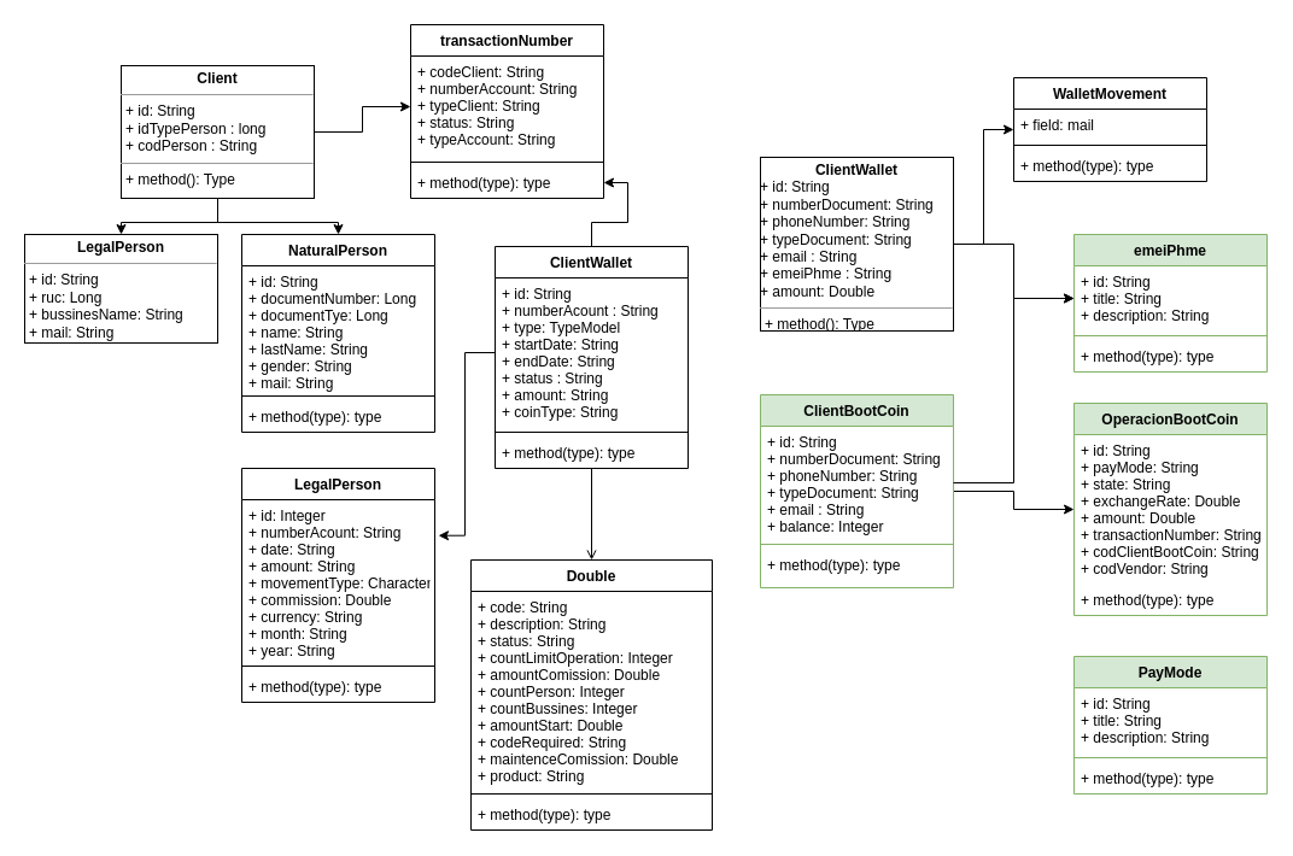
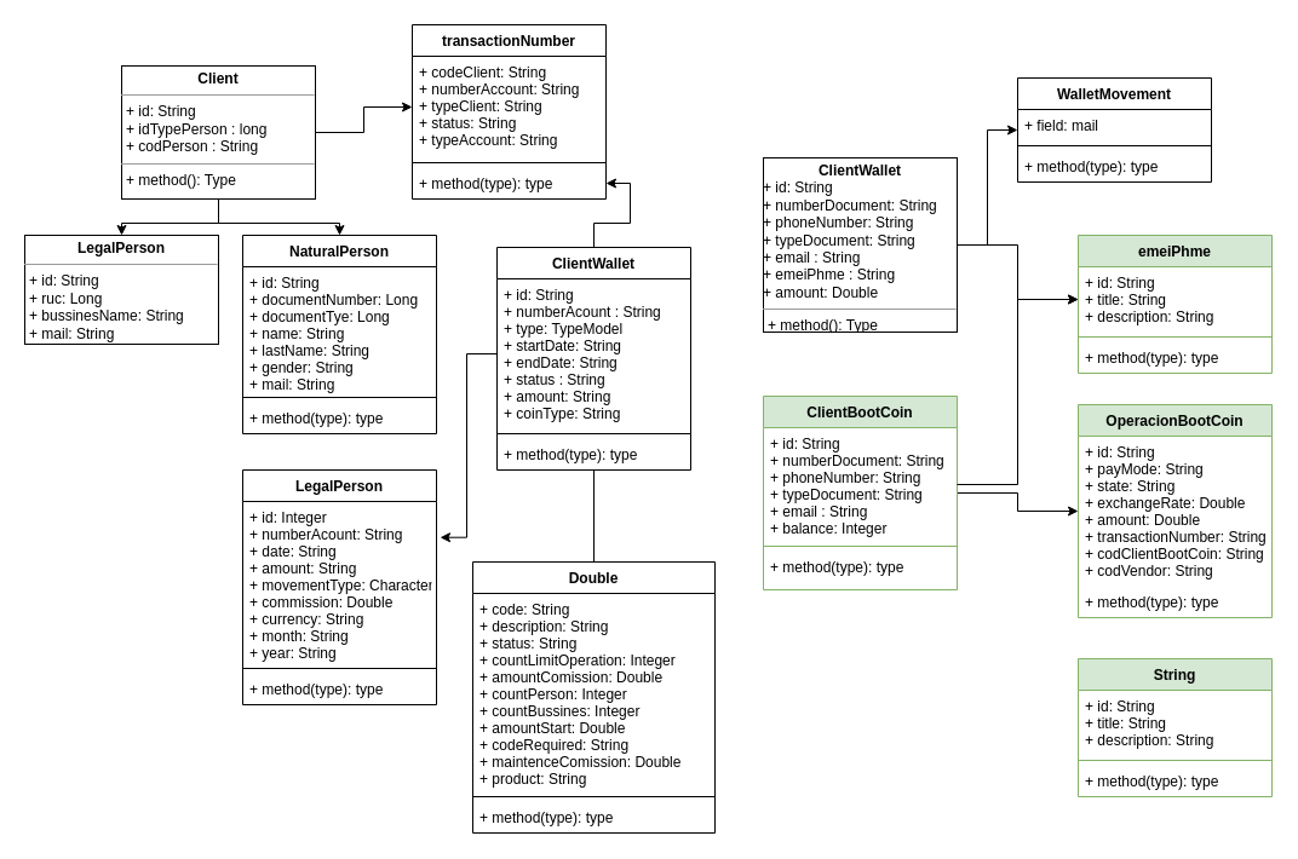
  <mxCell id="0" />
  <mxCell id="1" parent="0" />
  <mxCell id="2" style="edgeStyle=orthogonalEdgeStyle;rounded=0;orthogonalLoop=1;jettySize=auto;html=1;" parent="1" source="5" target="6" edge="1"><mxGeometry relative="1" as="geometry" /></mxCell>
  <mxCell id="3" style="edgeStyle=orthogonalEdgeStyle;rounded=0;orthogonalLoop=1;jettySize=auto;html=1;" parent="1" source="5" target="7" edge="1"><mxGeometry relative="1" as="geometry" /></mxCell>
  <mxCell id="4" style="edgeStyle=orthogonalEdgeStyle;rounded=0;orthogonalLoop=1;jettySize=auto;html=1;" parent="1" source="5" target="26" edge="1"><mxGeometry relative="1" as="geometry" /></mxCell>
  <mxCell id="5" value="&lt;p style=&quot;margin:0px;margin-top:4px;text-align:center;&quot;&gt;&lt;b&gt;Client&lt;/b&gt;&lt;/p&gt;&lt;hr size=&quot;1&quot;&gt;&lt;p style=&quot;margin:0px;margin-left:4px;&quot;&gt;+ id&lt;span style=&quot;background-color: initial;&quot;&gt;: String&lt;/span&gt;&lt;/p&gt;&lt;p style=&quot;margin:0px;margin-left:4px;&quot;&gt;&lt;span style=&quot;background-color: initial;&quot;&gt;+ idTypePerson : long&lt;/span&gt;&lt;/p&gt;&lt;p style=&quot;margin:0px;margin-left:4px;&quot;&gt;&lt;span style=&quot;background-color: initial;&quot;&gt;+ codPerson : String&lt;/span&gt;&lt;/p&gt;&lt;hr size=&quot;1&quot;&gt;&lt;p style=&quot;margin:0px;margin-left:4px;&quot;&gt;+ method(): Type&lt;/p&gt;" style="verticalAlign=top;align=left;overflow=fill;fontSize=12;fontFamily=Helvetica;html=1;" parent="1" vertex="1"><mxGeometry x="100" y="54" width="160" height="110" as="geometry" /></mxCell>
  <mxCell id="6" value="&lt;p style=&quot;margin:0px;margin-top:4px;text-align:center;&quot;&gt;&lt;b&gt;LegalPerson&lt;/b&gt;&lt;/p&gt;&lt;hr size=&quot;1&quot;&gt;&lt;p style=&quot;margin:0px;margin-left:4px;&quot;&gt;+ id&lt;span style=&quot;background-color: initial;&quot;&gt;: String&lt;/span&gt;&lt;/p&gt;&lt;p style=&quot;margin:0px;margin-left:4px;&quot;&gt;&lt;span style=&quot;background-color: initial;&quot;&gt;+ ruc: Long&lt;/span&gt;&lt;/p&gt;&lt;p style=&quot;margin:0px;margin-left:4px;&quot;&gt;&lt;span style=&quot;background-color: initial;&quot;&gt;+ bussinesName: String&lt;/span&gt;&lt;/p&gt;&lt;p style=&quot;margin:0px;margin-left:4px;&quot;&gt;&lt;span style=&quot;background-color: initial;&quot;&gt;+ mail: String&lt;/span&gt;&lt;/p&gt;&lt;hr size=&quot;1&quot;&gt;&lt;p style=&quot;margin:0px;margin-left:4px;&quot;&gt;+ method(): Type&lt;/p&gt;" style="verticalAlign=top;align=left;overflow=fill;fontSize=12;fontFamily=Helvetica;html=1;" parent="1" vertex="1"><mxGeometry x="20" y="194" width="160" height="90" as="geometry" /></mxCell>
  <mxCell id="7" value="NaturalPerson" style="swimlane;fontStyle=1;align=center;verticalAlign=top;childLayout=stackLayout;horizontal=1;startSize=26;horizontalStack=0;resizeParent=1;resizeParentMax=0;resizeLast=0;collapsible=1;marginBottom=0;" parent="1" vertex="1"><mxGeometry x="200" y="194" width="160" height="164" as="geometry" /></mxCell>
  <mxCell id="8" value="+ id: String&#10;+ documentNumber: Long&#10;+ documentTye: Long&#10;+ name: String&#10;+ lastName: String&#10;+ gender: String&#10;+ mail: String" style="text;strokeColor=none;fillColor=none;align=left;verticalAlign=top;spacingLeft=4;spacingRight=4;overflow=hidden;rotatable=0;points=[[0,0.5],[1,0.5]];portConstraint=eastwest;" parent="7" vertex="1"><mxGeometry y="26" width="160" height="104" as="geometry" /></mxCell>
  <mxCell id="9" value="" style="line;strokeWidth=1;fillColor=none;align=left;verticalAlign=middle;spacingTop=-1;spacingLeft=3;spacingRight=3;rotatable=0;labelPosition=right;points=[];portConstraint=eastwest;strokeColor=inherit;" parent="7" vertex="1"><mxGeometry y="130" width="160" height="8" as="geometry" /></mxCell>
  <mxCell id="10" value="+ method(type): type" style="text;strokeColor=none;fillColor=none;align=left;verticalAlign=top;spacingLeft=4;spacingRight=4;overflow=hidden;rotatable=0;points=[[0,0.5],[1,0.5]];portConstraint=eastwest;" parent="7" vertex="1"><mxGeometry y="138" width="160" height="26" as="geometry" /></mxCell>
- <mxCell id="11" style="edgeStyle=orthogonalEdgeStyle;rounded=0;orthogonalLoop=1;jettySize=auto;html=1;endArrow=open;endFill=0;" parent="1" source="13" target="17" edge="1"><mxGeometry relative="1" as="geometry" /></mxCell>
+ <mxCell id="11" style="edgeStyle=orthogonalEdgeStyle;rounded=0;orthogonalLoop=1;jettySize=auto;html=1;endArrow=none;endFill=0;" parent="1" source="13" target="17" edge="1"><mxGeometry relative="1" as="geometry" /></mxCell>
  <mxCell id="12" style="edgeStyle=orthogonalEdgeStyle;rounded=0;orthogonalLoop=1;jettySize=auto;html=1;" parent="1" source="13" target="28" edge="1"><mxGeometry relative="1" as="geometry" /></mxCell>
  <mxCell id="13" value="ClientWallet" style="swimlane;fontStyle=1;align=center;verticalAlign=top;childLayout=stackLayout;horizontal=1;startSize=26;horizontalStack=0;resizeParent=1;resizeParentMax=0;resizeLast=0;collapsible=1;marginBottom=0;" parent="1" vertex="1"><mxGeometry x="410" y="204" width="160" height="184" as="geometry" /></mxCell>
  <mxCell id="14" value="+ id: String&#10;+ numberAcount : String&#10;+ type: TypeModel&#10;+ startDate: String&#10;+ endDate: String&#10;+ status : String&#10;+ amount: String&#10;+ coinType: String" style="text;strokeColor=none;fillColor=none;align=left;verticalAlign=top;spacingLeft=4;spacingRight=4;overflow=hidden;rotatable=0;points=[[0,0.5],[1,0.5]];portConstraint=eastwest;" parent="13" vertex="1"><mxGeometry y="26" width="160" height="124" as="geometry" /></mxCell>
  <mxCell id="15" value="" style="line;strokeWidth=1;fillColor=none;align=left;verticalAlign=middle;spacingTop=-1;spacingLeft=3;spacingRight=3;rotatable=0;labelPosition=right;points=[];portConstraint=eastwest;strokeColor=inherit;" parent="13" vertex="1"><mxGeometry y="150" width="160" height="8" as="geometry" /></mxCell>
  <mxCell id="16" value="+ method(type): type" style="text;strokeColor=none;fillColor=none;align=left;verticalAlign=top;spacingLeft=4;spacingRight=4;overflow=hidden;rotatable=0;points=[[0,0.5],[1,0.5]];portConstraint=eastwest;" parent="13" vertex="1"><mxGeometry y="158" width="160" height="26" as="geometry" /></mxCell>
  <mxCell id="17" value="Double" style="swimlane;fontStyle=1;align=center;verticalAlign=top;childLayout=stackLayout;horizontal=1;startSize=26;horizontalStack=0;resizeParent=1;resizeParentMax=0;resizeLast=0;collapsible=1;marginBottom=0;" parent="1" vertex="1"><mxGeometry x="390" y="464" width="200" height="224" as="geometry" /></mxCell>
  <mxCell id="18" value="+ code: String&#10;+ description: String&#10;+ status: String&#10;+ countLimitOperation: Integer&#10;+ amountComission: Double&#10;+ countPerson: Integer&#10;+ countBussines: Integer&#10;+ amountStart: Double&#10;+ codeRequired: String&#10;+ maintenceComission: Double&#10;+ product: String" style="text;strokeColor=none;fillColor=none;align=left;verticalAlign=top;spacingLeft=4;spacingRight=4;overflow=hidden;rotatable=0;points=[[0,0.5],[1,0.5]];portConstraint=eastwest;" parent="17" vertex="1"><mxGeometry y="26" width="200" height="164" as="geometry" /></mxCell>
  <mxCell id="19" value="" style="line;strokeWidth=1;fillColor=none;align=left;verticalAlign=middle;spacingTop=-1;spacingLeft=3;spacingRight=3;rotatable=0;labelPosition=right;points=[];portConstraint=eastwest;strokeColor=inherit;" parent="17" vertex="1"><mxGeometry y="190" width="200" height="8" as="geometry" /></mxCell>
  <mxCell id="20" value="+ method(type): type" style="text;strokeColor=none;fillColor=none;align=left;verticalAlign=top;spacingLeft=4;spacingRight=4;overflow=hidden;rotatable=0;points=[[0,0.5],[1,0.5]];portConstraint=eastwest;" parent="17" vertex="1"><mxGeometry y="198" width="200" height="26" as="geometry" /></mxCell>
  <mxCell id="21" value="LegalPerson" style="swimlane;fontStyle=1;align=center;verticalAlign=top;childLayout=stackLayout;horizontal=1;startSize=26;horizontalStack=0;resizeParent=1;resizeParentMax=0;resizeLast=0;collapsible=1;marginBottom=0;fillColor=#FFFFFF;" parent="1" vertex="1"><mxGeometry x="200" y="388" width="160" height="194" as="geometry" /></mxCell>
  <mxCell id="22" value="+ id: Integer&#10;+ numberAcount: String&#10;+ date: String&#10;+ amount: String&#10;+ movementType: Character&#10;+ commission: Double&#10;+ currency: String&#10;+ month: String    &#10;+ year: String&#10;" style="text;strokeColor=none;fillColor=none;align=left;verticalAlign=top;spacingLeft=4;spacingRight=4;overflow=hidden;rotatable=0;points=[[0,0.5],[1,0.5]];portConstraint=eastwest;" parent="21" vertex="1"><mxGeometry y="26" width="160" height="134" as="geometry" /></mxCell>
  <mxCell id="23" value="" style="line;strokeWidth=1;fillColor=none;align=left;verticalAlign=middle;spacingTop=-1;spacingLeft=3;spacingRight=3;rotatable=0;labelPosition=right;points=[];portConstraint=eastwest;strokeColor=inherit;" parent="21" vertex="1"><mxGeometry y="160" width="160" height="8" as="geometry" /></mxCell>
  <mxCell id="24" value="+ method(type): type" style="text;strokeColor=none;fillColor=none;align=left;verticalAlign=top;spacingLeft=4;spacingRight=4;overflow=hidden;rotatable=0;points=[[0,0.5],[1,0.5]];portConstraint=eastwest;" parent="21" vertex="1"><mxGeometry y="168" width="160" height="26" as="geometry" /></mxCell>
  <mxCell id="25" value="transactionNumber" style="swimlane;fontStyle=1;align=center;verticalAlign=top;childLayout=stackLayout;horizontal=1;startSize=26;horizontalStack=0;resizeParent=1;resizeParentMax=0;resizeLast=0;collapsible=1;marginBottom=0;fillColor=#FFFFFF;" parent="1" vertex="1"><mxGeometry x="340" y="20" width="160" height="144" as="geometry" /></mxCell>
  <mxCell id="26" value="+ codeClient: String&#10;+ numberAccount: String&#10;+ typeClient: String&#10;+ status: String&#10;+ typeAccount: String" style="text;strokeColor=none;fillColor=none;align=left;verticalAlign=top;spacingLeft=4;spacingRight=4;overflow=hidden;rotatable=0;points=[[0,0.5],[1,0.5]];portConstraint=eastwest;" parent="25" vertex="1"><mxGeometry y="26" width="160" height="84" as="geometry" /></mxCell>
  <mxCell id="27" value="" style="line;strokeWidth=1;fillColor=none;align=left;verticalAlign=middle;spacingTop=-1;spacingLeft=3;spacingRight=3;rotatable=0;labelPosition=right;points=[];portConstraint=eastwest;strokeColor=inherit;" parent="25" vertex="1"><mxGeometry y="110" width="160" height="8" as="geometry" /></mxCell>
  <mxCell id="28" value="+ method(type): type" style="text;strokeColor=none;fillColor=none;align=left;verticalAlign=top;spacingLeft=4;spacingRight=4;overflow=hidden;rotatable=0;points=[[0,0.5],[1,0.5]];portConstraint=eastwest;" parent="25" vertex="1"><mxGeometry y="118" width="160" height="26" as="geometry" /></mxCell>
  <mxCell id="29" style="edgeStyle=orthogonalEdgeStyle;rounded=0;orthogonalLoop=1;jettySize=auto;html=1;entryX=1.019;entryY=0.222;entryDx=0;entryDy=0;entryPerimeter=0;" parent="1" source="14" target="22" edge="1"><mxGeometry relative="1" as="geometry" /></mxCell>
  <mxCell id="30" style="edgeStyle=orthogonalEdgeStyle;rounded=0;orthogonalLoop=1;jettySize=auto;html=1;" parent="1" source="32" target="33" edge="1"><mxGeometry relative="1" as="geometry" /></mxCell>
  <mxCell id="31" style="edgeStyle=orthogonalEdgeStyle;rounded=0;orthogonalLoop=1;jettySize=auto;html=1;" parent="1" source="32" target="43" edge="1"><mxGeometry relative="1" as="geometry" /></mxCell>
  <mxCell id="32" value="&lt;p style=&quot;margin:0px;margin-top:4px;text-align:center;&quot;&gt;&lt;b&gt;ClientWallet&lt;/b&gt;&lt;/p&gt;+ id: String&lt;br style=&quot;padding: 0px; margin: 0px;&quot;&gt;+ numberDocument: String&lt;br style=&quot;padding: 0px; margin: 0px;&quot;&gt;+ phoneNumber: String&lt;br style=&quot;padding: 0px; margin: 0px;&quot;&gt;+&amp;nbsp;typeDocument: String&lt;br style=&quot;padding: 0px; margin: 0px;&quot;&gt;+ email : String&lt;br&gt;+ emeiPhme : String&lt;br style=&quot;padding: 0px; margin: 0px;&quot;&gt;+ amount: Double&lt;br&gt;&lt;hr size=&quot;1&quot;&gt;&lt;p style=&quot;margin:0px;margin-left:4px;&quot;&gt;+ method(): Type&lt;/p&gt;" style="verticalAlign=top;align=left;overflow=fill;fontSize=12;fontFamily=Helvetica;html=1;" parent="1" vertex="1"><mxGeometry x="630" y="130" width="160" height="144" as="geometry" /></mxCell>
  <mxCell id="33" value="WalletMovement" style="swimlane;fontStyle=1;align=center;verticalAlign=top;childLayout=stackLayout;horizontal=1;startSize=26;horizontalStack=0;resizeParent=1;resizeParentMax=0;resizeLast=0;collapsible=1;marginBottom=0;" parent="1" vertex="1"><mxGeometry x="840" y="64" width="160" height="86" as="geometry" /></mxCell>
  <mxCell id="34" value="+ field: mail" style="text;strokeColor=none;fillColor=none;align=left;verticalAlign=top;spacingLeft=4;spacingRight=4;overflow=hidden;rotatable=0;points=[[0,0.5],[1,0.5]];portConstraint=eastwest;" parent="33" vertex="1"><mxGeometry y="26" width="160" height="26" as="geometry" /></mxCell>
  <mxCell id="35" value="" style="line;strokeWidth=1;fillColor=none;align=left;verticalAlign=middle;spacingTop=-1;spacingLeft=3;spacingRight=3;rotatable=0;labelPosition=right;points=[];portConstraint=eastwest;strokeColor=inherit;" parent="33" vertex="1"><mxGeometry y="52" width="160" height="8" as="geometry" /></mxCell>
  <mxCell id="36" value="+ method(type): type" style="text;strokeColor=none;fillColor=none;align=left;verticalAlign=top;spacingLeft=4;spacingRight=4;overflow=hidden;rotatable=0;points=[[0,0.5],[1,0.5]];portConstraint=eastwest;" parent="33" vertex="1"><mxGeometry y="60" width="160" height="26" as="geometry" /></mxCell>
  <mxCell id="37" style="edgeStyle=orthogonalEdgeStyle;rounded=0;orthogonalLoop=1;jettySize=auto;html=1;" parent="1" source="38" target="48" edge="1"><mxGeometry relative="1" as="geometry" /></mxCell>
  <mxCell id="38" value="ClientBootCoin" style="swimlane;fontStyle=1;align=center;verticalAlign=top;childLayout=stackLayout;horizontal=1;startSize=26;horizontalStack=0;resizeParent=1;resizeParentMax=0;resizeLast=0;collapsible=1;marginBottom=0;fillColor=#d5e8d4;strokeColor=#82b366;" parent="1" vertex="1"><mxGeometry x="630" y="327" width="160" height="160" as="geometry" /></mxCell>
  <mxCell id="39" value="+ id: String&#10;+ numberDocument: String&#10;+ phoneNumber: String&#10;+ typeDocument: String&#10;+ email : String&#10;+ balance: Integer" style="text;strokeColor=none;fillColor=none;align=left;verticalAlign=top;spacingLeft=4;spacingRight=4;overflow=hidden;rotatable=0;points=[[0,0.5],[1,0.5]];portConstraint=eastwest;" parent="38" vertex="1"><mxGeometry y="26" width="160" height="94" as="geometry" /></mxCell>
  <mxCell id="40" value="" style="line;strokeWidth=1;fillColor=none;align=left;verticalAlign=middle;spacingTop=-1;spacingLeft=3;spacingRight=3;rotatable=0;labelPosition=right;points=[];portConstraint=eastwest;strokeColor=inherit;" parent="38" vertex="1"><mxGeometry y="120" width="160" height="8" as="geometry" /></mxCell>
  <mxCell id="41" value="+ method(type): type" style="text;strokeColor=none;fillColor=none;align=left;verticalAlign=top;spacingLeft=4;spacingRight=4;overflow=hidden;rotatable=0;points=[[0,0.5],[1,0.5]];portConstraint=eastwest;" parent="38" vertex="1"><mxGeometry y="128" width="160" height="32" as="geometry" /></mxCell>
  <mxCell id="42" value="emeiPhme" style="swimlane;fontStyle=1;align=center;verticalAlign=top;childLayout=stackLayout;horizontal=1;startSize=26;horizontalStack=0;resizeParent=1;resizeParentMax=0;resizeLast=0;collapsible=1;marginBottom=0;fillColor=#d5e8d4;strokeColor=#82b366;" parent="1" vertex="1"><mxGeometry x="890" y="194" width="160" height="114" as="geometry" /></mxCell>
  <mxCell id="43" value="+ id: String&#10;+ title: String&#10;+ description: String" style="text;strokeColor=none;fillColor=none;align=left;verticalAlign=top;spacingLeft=4;spacingRight=4;overflow=hidden;rotatable=0;points=[[0,0.5],[1,0.5]];portConstraint=eastwest;" parent="42" vertex="1"><mxGeometry y="26" width="160" height="54" as="geometry" /></mxCell>
  <mxCell id="44" value="" style="line;strokeWidth=1;fillColor=none;align=left;verticalAlign=middle;spacingTop=-1;spacingLeft=3;spacingRight=3;rotatable=0;labelPosition=right;points=[];portConstraint=eastwest;strokeColor=inherit;" parent="42" vertex="1"><mxGeometry y="80" width="160" height="8" as="geometry" /></mxCell>
  <mxCell id="45" value="+ method(type): type" style="text;strokeColor=none;fillColor=none;align=left;verticalAlign=top;spacingLeft=4;spacingRight=4;overflow=hidden;rotatable=0;points=[[0,0.5],[1,0.5]];portConstraint=eastwest;" parent="42" vertex="1"><mxGeometry y="88" width="160" height="26" as="geometry" /></mxCell>
  <mxCell id="46" style="edgeStyle=orthogonalEdgeStyle;rounded=0;orthogonalLoop=1;jettySize=auto;html=1;entryX=0;entryY=0.5;entryDx=0;entryDy=0;" parent="1" source="39" target="43" edge="1"><mxGeometry relative="1" as="geometry" /></mxCell>
  <mxCell id="47" value="OperacionBootCoin" style="swimlane;fontStyle=1;align=center;verticalAlign=top;childLayout=stackLayout;horizontal=1;startSize=26;horizontalStack=0;resizeParent=1;resizeParentMax=0;resizeLast=0;collapsible=1;marginBottom=0;fillColor=#d5e8d4;strokeColor=#82b366;" parent="1" vertex="1"><mxGeometry x="890" y="334" width="160" height="176" as="geometry" /></mxCell>
  <mxCell id="48" value="+ id: String&#10;+ payMode: String&#10;+ state: String&#10;+ exchangeRate: Double&#10;+ amount: Double&#10;+ transactionNumber: String&#10;+ codClientBootCoin: String&#10;+ codVendor: String" style="text;strokeColor=none;fillColor=none;align=left;verticalAlign=top;spacingLeft=4;spacingRight=4;overflow=hidden;rotatable=0;points=[[0,0.5],[1,0.5]];portConstraint=eastwest;" parent="47" vertex="1"><mxGeometry y="26" width="160" height="124" as="geometry" /></mxCell>
  <mxCell id="49" value="" style="line;strokeWidth=1;fillColor=none;align=left;verticalAlign=middle;spacingTop=-1;spacingLeft=3;spacingRight=3;rotatable=0;labelPosition=right;points=[];portConstraint=eastwest;strokeColor=inherit;" parent="47" vertex="1"><mxGeometry y="150" width="160" as="geometry" /></mxCell>
  <mxCell id="50" value="+ method(type): type" style="text;strokeColor=none;fillColor=none;align=left;verticalAlign=top;spacingLeft=4;spacingRight=4;overflow=hidden;rotatable=0;points=[[0,0.5],[1,0.5]];portConstraint=eastwest;" parent="47" vertex="1"><mxGeometry y="150" width="160" height="26" as="geometry" /></mxCell>
- <mxCell id="51" value="PayMode" style="swimlane;fontStyle=1;align=center;verticalAlign=top;childLayout=stackLayout;horizontal=1;startSize=26;horizontalStack=0;resizeParent=1;resizeParentMax=0;resizeLast=0;collapsible=1;marginBottom=0;fillColor=#d5e8d4;strokeColor=#82b366;" parent="1" vertex="1"><mxGeometry x="890" y="544" width="160" height="114" as="geometry" /></mxCell>
+ <mxCell id="51" value="String" style="swimlane;fontStyle=1;align=center;verticalAlign=top;childLayout=stackLayout;horizontal=1;startSize=26;horizontalStack=0;resizeParent=1;resizeParentMax=0;resizeLast=0;collapsible=1;marginBottom=0;fillColor=#d5e8d4;strokeColor=#82b366;" parent="1" vertex="1"><mxGeometry x="890" y="544" width="160" height="114" as="geometry" /></mxCell>
  <mxCell id="52" value="+ id: String&#10;+ title: String&#10;+ description: String" style="text;strokeColor=none;fillColor=none;align=left;verticalAlign=top;spacingLeft=4;spacingRight=4;overflow=hidden;rotatable=0;points=[[0,0.5],[1,0.5]];portConstraint=eastwest;" parent="51" vertex="1"><mxGeometry y="26" width="160" height="54" as="geometry" /></mxCell>
  <mxCell id="53" value="" style="line;strokeWidth=1;fillColor=none;align=left;verticalAlign=middle;spacingTop=-1;spacingLeft=3;spacingRight=3;rotatable=0;labelPosition=right;points=[];portConstraint=eastwest;strokeColor=inherit;" parent="51" vertex="1"><mxGeometry y="80" width="160" height="8" as="geometry" /></mxCell>
  <mxCell id="54" value="+ method(type): type" style="text;strokeColor=none;fillColor=none;align=left;verticalAlign=top;spacingLeft=4;spacingRight=4;overflow=hidden;rotatable=0;points=[[0,0.5],[1,0.5]];portConstraint=eastwest;" parent="51" vertex="1"><mxGeometry y="88" width="160" height="26" as="geometry" /></mxCell>
